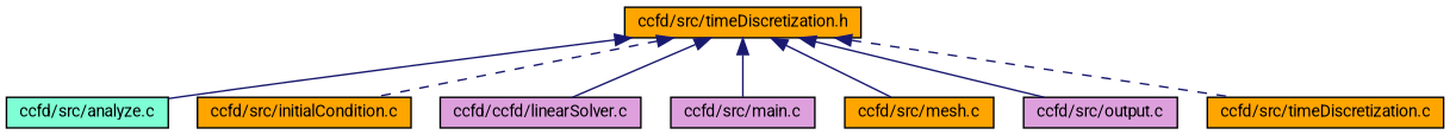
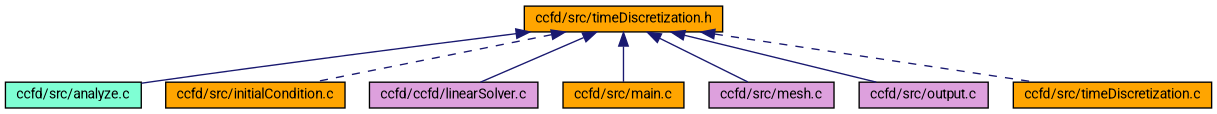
  digraph {
    fontname=Roboto
    node [color=black fillcolor=orange fontname=Roboto fontsize=10 shape=record style=filled]
    edge [color=midnightblue dir=back fontname=Roboto fontsize=10 labelfontname=Helvetica labelfontsize=10 style=solid]
    n1 [fontcolor=black height=0.2 label="ccfd/src/timeDiscretization.h" width=0.4]
    n2 [fillcolor=aquamarine height=0.2 label="ccfd/src/analyze.c" width=0.4]
    n3 [height=0.2 label="ccfd/src/initialCondition.c" width=0.4]
    n4 [fillcolor=plum height=0.2 label="ccfd/ccfd/linearSolver.c" width=0.4]
-   n5 [fillcolor=plum height=0.2 label="ccfd/src/main.c" width=0.4]
-   n6 [height=0.2 label="ccfd/src/mesh.c" width=0.4]
+   n5 [height=0.2 label="ccfd/src/main.c" width=0.4]
+   n6 [fillcolor=plum height=0.2 label="ccfd/src/mesh.c" width=0.4]
    n7 [fillcolor=plum height=0.2 label="ccfd/src/output.c" width=0.4]
    n8 [height=0.2 label="ccfd/src/timeDiscretization.c" width=0.4]
    n1 -> n2
    n1 -> n3 [style=dashed]
    n1 -> n4
    n1 -> n5
    n1 -> n6
    n1 -> n7
    n1 -> n8 [style=dashed]
  }
